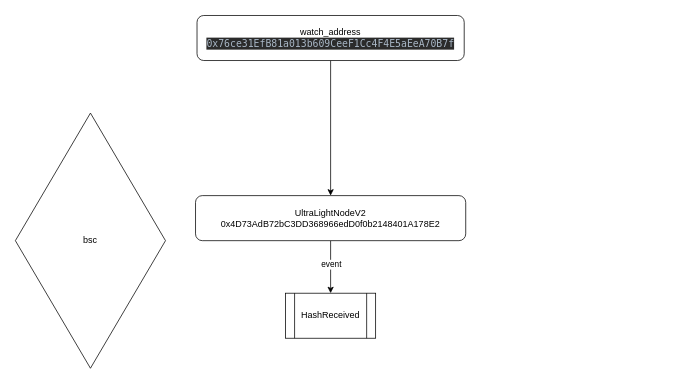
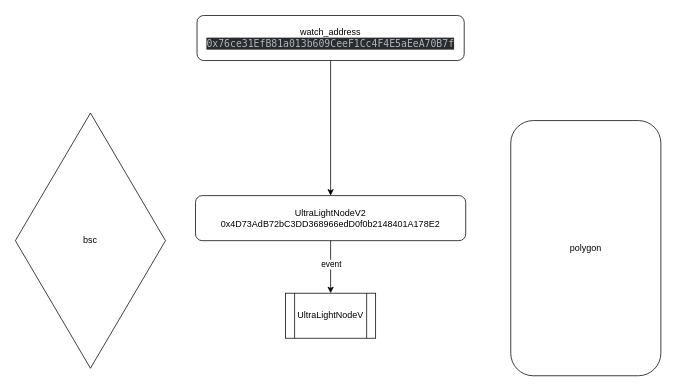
  <mxCell id="0" />
  <mxCell id="1" parent="0" />
  <mxCell id="2" style="edgeStyle=orthogonalEdgeStyle;rounded=0;orthogonalLoop=1;jettySize=auto;html=1;" edge="1" parent="1" source="3" target="6"><mxGeometry relative="1" as="geometry" /></mxCell>
  <mxCell id="3" value="watch_address&lt;br&gt;&lt;div style=&quot;background-color: rgb(43, 43, 43); color: rgb(169, 183, 198); font-family: &amp;quot;JetBrains Mono&amp;quot;, monospace; font-size: 9.8pt;&quot;&gt;0x76ce31EfB81a013b609CeeF1Cc4F4E5aEeA70B7f&lt;/div&gt;" style="rounded=1;whiteSpace=wrap;html=1;" vertex="1" parent="1"><mxGeometry x="262" y="20" width="356" height="60" as="geometry" /></mxCell>
  <mxCell id="4" style="edgeStyle=orthogonalEdgeStyle;rounded=0;orthogonalLoop=1;jettySize=auto;html=1;entryX=0.5;entryY=0;entryDx=0;entryDy=0;" edge="1" parent="1" source="6" target="9"><mxGeometry relative="1" as="geometry" /></mxCell>
  <mxCell id="5" value="event" style="edgeLabel;html=1;align=center;verticalAlign=middle;resizable=0;points=[];" vertex="1" connectable="0" parent="4"><mxGeometry x="-0.114" relative="1" as="geometry"><mxPoint as="offset" /></mxGeometry></mxCell>
  <mxCell id="6" value="UltraLightNodeV2&lt;br&gt;0x4D73AdB72bC3DD368966edD0f0b2148401A178E2" style="rounded=1;whiteSpace=wrap;html=1;" vertex="1" parent="1"><mxGeometry x="260" y="260" width="360" height="60" as="geometry" /></mxCell>
  <mxCell id="7" value="bsc" style="rhombus;whiteSpace=wrap;html=1;" vertex="1" parent="1"><mxGeometry x="20" y="150" width="200" height="340" as="geometry" /></mxCell>
- <mxCell id="9" value="HashReceived" style="shape=process;whiteSpace=wrap;html=1;backgroundOutline=1;" vertex="1" parent="1"><mxGeometry x="380" y="390" width="120" height="60" as="geometry" /></mxCell>
+ <mxCell id="8" value="polygon" style="rounded=1;whiteSpace=wrap;html=1;" vertex="1" parent="1"><mxGeometry x="680" y="160" width="200" height="340" as="geometry" /></mxCell>
+ <mxCell id="9" value="UltraLightNodeV" style="shape=process;whiteSpace=wrap;html=1;backgroundOutline=1;" vertex="1" parent="1"><mxGeometry x="380" y="390" width="120" height="60" as="geometry" /></mxCell>
